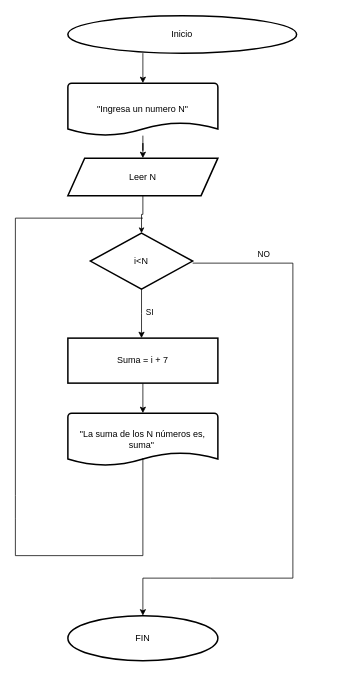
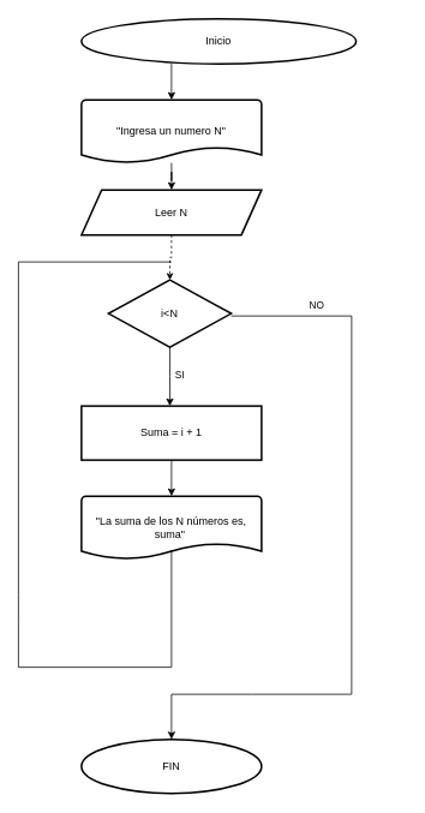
  <mxCell id="0" />
  <mxCell id="1" parent="0" />
  <mxCell id="2" value="" style="edgeStyle=orthogonalEdgeStyle;rounded=0;orthogonalLoop=1;jettySize=auto;html=1;" edge="1" parent="1" source="3" target="5"><mxGeometry relative="1" as="geometry"><Array as="points"><mxPoint x="190" y="100" /><mxPoint x="190" y="100" /></Array></mxGeometry></mxCell>
  <mxCell id="3" value="Inicio" style="strokeWidth=2;html=1;shape=mxgraph.flowchart.start_1;whiteSpace=wrap;" vertex="1" parent="1"><mxGeometry x="90" y="20" width="305" height="50" as="geometry" /></mxCell>
  <mxCell id="4" value="" style="edgeStyle=orthogonalEdgeStyle;rounded=0;orthogonalLoop=1;jettySize=auto;html=1;" edge="1" parent="1" source="5" target="7"><mxGeometry relative="1" as="geometry" /></mxCell>
  <mxCell id="5" value="&quot;Ingresa un numero N&quot;" style="strokeWidth=2;html=1;shape=mxgraph.flowchart.document2;whiteSpace=wrap;size=0.25;" vertex="1" parent="1"><mxGeometry x="90" y="110" width="200" height="70" as="geometry" /></mxCell>
- <mxCell id="6" value="" style="edgeStyle=orthogonalEdgeStyle;rounded=0;orthogonalLoop=1;jettySize=auto;html=1;sourcePerimeterSpacing=0;targetPerimeterSpacing=0;endSize=5;" edge="1" parent="1" source="7" target="13"><mxGeometry relative="1" as="geometry" /></mxCell>
+ <mxCell id="6" value="" style="edgeStyle=orthogonalEdgeStyle;rounded=0;orthogonalLoop=1;jettySize=auto;html=1;sourcePerimeterSpacing=0;targetPerimeterSpacing=0;endSize=5;dashed=1;" edge="1" parent="1" source="7" target="13"><mxGeometry relative="1" as="geometry" /></mxCell>
  <mxCell id="7" value="Leer N" style="shape=parallelogram;html=1;strokeWidth=2;perimeter=parallelogramPerimeter;whiteSpace=wrap;rounded=1;arcSize=0;size=0.112;" vertex="1" parent="1"><mxGeometry x="90" y="210" width="200" height="50" as="geometry" /></mxCell>
  <mxCell id="8" value="" style="edgeStyle=orthogonalEdgeStyle;rounded=0;orthogonalLoop=1;jettySize=auto;html=1;" edge="1" parent="1" source="9" target="18"><mxGeometry relative="1" as="geometry" /></mxCell>
- <mxCell id="9" value="Suma = i + 7" style="rounded=1;whiteSpace=wrap;html=1;absoluteArcSize=1;arcSize=0;strokeWidth=2;" vertex="1" parent="1"><mxGeometry x="90" y="450" width="200" height="60" as="geometry" /></mxCell>
+ <mxCell id="9" value="Suma = i + 1" style="rounded=1;whiteSpace=wrap;html=1;absoluteArcSize=1;arcSize=0;strokeWidth=2;" vertex="1" parent="1"><mxGeometry x="90" y="450" width="200" height="60" as="geometry" /></mxCell>
  <mxCell id="10" value="" style="edgeStyle=orthogonalEdgeStyle;rounded=0;orthogonalLoop=1;jettySize=auto;html=1;" edge="1" parent="1" source="13"><mxGeometry relative="1" as="geometry"><mxPoint x="188.182" y="450" as="targetPoint" /></mxGeometry></mxCell>
  <mxCell id="11" value="SI" style="edgeLabel;html=1;align=center;verticalAlign=middle;resizable=0;points=[];" vertex="1" connectable="0" parent="10"><mxGeometry x="-0.569" y="-2" relative="1" as="geometry"><mxPoint x="12" y="17" as="offset" /></mxGeometry></mxCell>
  <mxCell id="12" style="edgeStyle=orthogonalEdgeStyle;rounded=0;orthogonalLoop=1;jettySize=auto;html=1;exitX=1;exitY=0.5;exitDx=0;exitDy=0;exitPerimeter=0;" edge="1" parent="1" source="13"><mxGeometry relative="1" as="geometry"><mxPoint x="256.364" y="347.333" as="targetPoint" /></mxGeometry></mxCell>
  <mxCell id="13" value="i&amp;lt;N" style="strokeWidth=2;html=1;shape=mxgraph.flowchart.decision;whiteSpace=wrap;" vertex="1" parent="1"><mxGeometry x="120" y="310" width="136.364" height="74.667" as="geometry" /></mxCell>
  <mxCell id="14" value="" style="edgeStyle=orthogonalEdgeStyle;rounded=0;orthogonalLoop=1;jettySize=auto;html=1;exitX=1;exitY=0.5;exitDx=0;exitDy=0;exitPerimeter=0;strokeColor=none;" edge="1" parent="1" source="13"><mxGeometry relative="1" as="geometry"><mxPoint x="301.818" y="282" as="sourcePoint" /><mxPoint x="450" y="347" as="targetPoint" /></mxGeometry></mxCell>
  <mxCell id="15" value="NO" style="edgeLabel;html=1;align=center;verticalAlign=middle;resizable=0;points=[];" vertex="1" connectable="0" parent="14"><mxGeometry x="-0.061" relative="1" as="geometry"><mxPoint x="3" y="-10" as="offset" /></mxGeometry></mxCell>
  <mxCell id="16" value="" style="endArrow=classic;html=1;rounded=0;" edge="1" parent="1"><mxGeometry width="50" height="50" relative="1" as="geometry"><mxPoint x="390" y="350" as="sourcePoint" /><mxPoint x="190" y="820" as="targetPoint" /><Array as="points"><mxPoint x="390" y="770" /><mxPoint x="280" y="770" /><mxPoint x="190" y="770" /></Array></mxGeometry></mxCell>
  <mxCell id="17" value="" style="endArrow=none;html=1;rounded=0;" edge="1" parent="1"><mxGeometry width="50" height="50" relative="1" as="geometry"><mxPoint x="256.36" y="350" as="sourcePoint" /><mxPoint x="390" y="350" as="targetPoint" /></mxGeometry></mxCell>
  <mxCell id="18" value="&quot;La suma de los N números es, suma&quot;&amp;nbsp;" style="strokeWidth=2;html=1;shape=mxgraph.flowchart.document2;whiteSpace=wrap;size=0.25;" vertex="1" parent="1"><mxGeometry x="90" y="550" width="200" height="70" as="geometry" /></mxCell>
  <mxCell id="19" value="" style="endArrow=none;html=1;rounded=0;" edge="1" parent="1"><mxGeometry width="50" height="50" relative="1" as="geometry"><mxPoint x="190" y="290" as="sourcePoint" /><mxPoint x="190" y="610" as="targetPoint" /><Array as="points"><mxPoint x="20" y="290" /><mxPoint x="20" y="660" /><mxPoint x="20" y="690" /><mxPoint x="20" y="740" /><mxPoint x="190" y="740" /></Array></mxGeometry></mxCell>
  <mxCell id="20" value="FIN" style="strokeWidth=2;html=1;shape=mxgraph.flowchart.start_1;whiteSpace=wrap;" vertex="1" parent="1"><mxGeometry x="90" y="820" width="200" height="60" as="geometry" /></mxCell>
